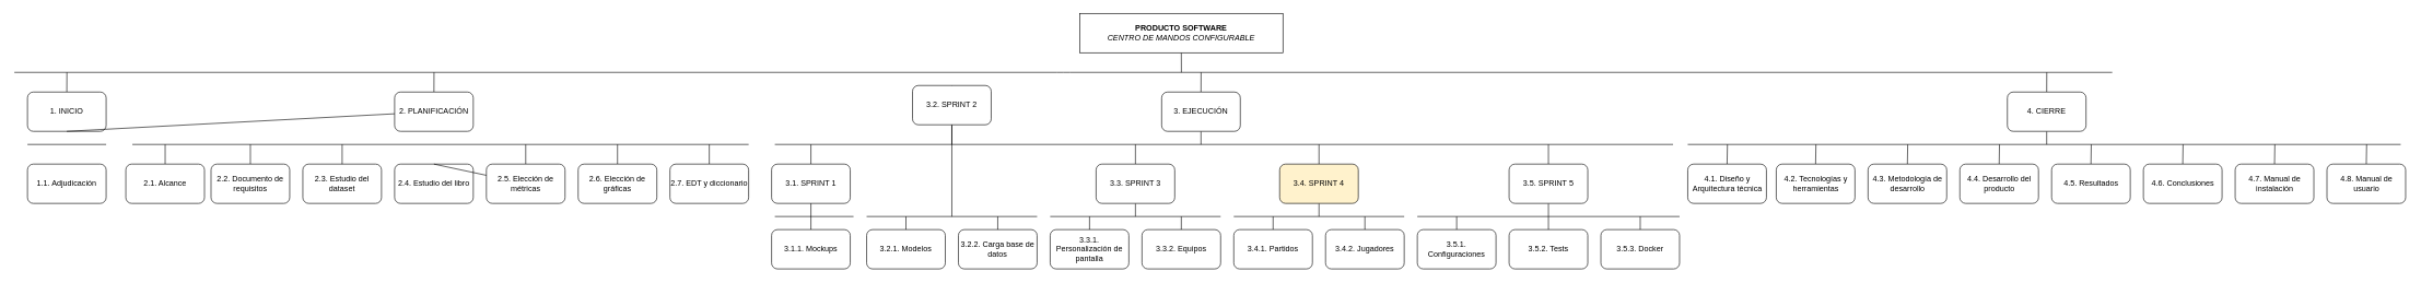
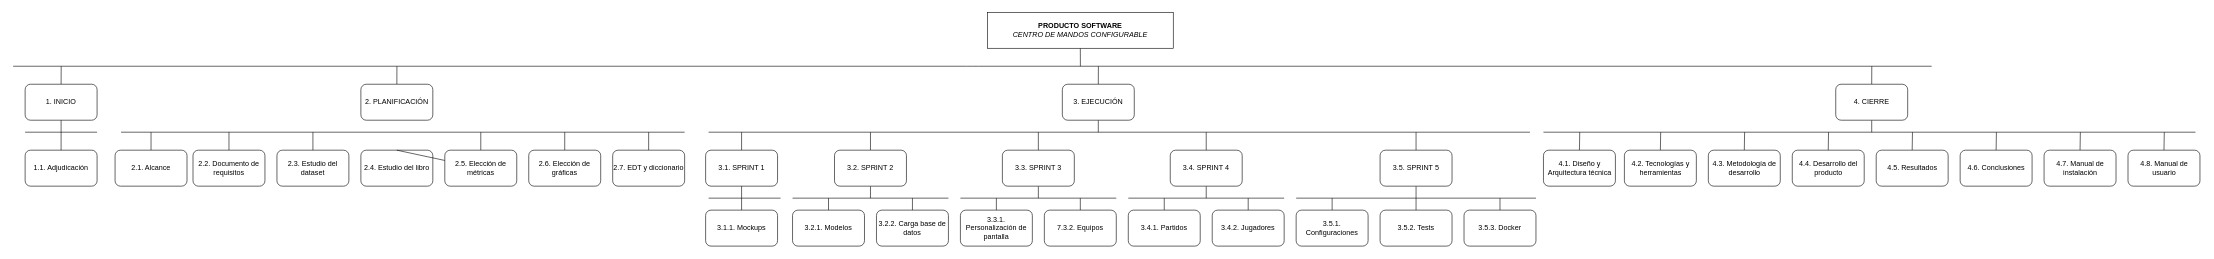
  <mxCell id="0" />
  <mxCell id="1" parent="0" />
  <mxCell id="2" style="edgeStyle=none;shape=connector;rounded=1;html=1;exitX=0.5;exitY=0;exitDx=0;exitDy=0;labelBackgroundColor=default;strokeColor=default;fontFamily=Helvetica;fontSize=11;fontColor=default;endArrow=none;" edge="1" parent="1" source="3"><mxGeometry relative="1" as="geometry"><mxPoint x="100.143" y="110" as="targetPoint" /></mxGeometry></mxCell>
  <mxCell id="3" value="1. INICIO" style="rounded=1;whiteSpace=wrap;html=1;" parent="1" vertex="1"><mxGeometry x="40" y="140" width="120" height="60" as="geometry" /></mxCell>
  <mxCell id="4" style="edgeStyle=none;shape=connector;rounded=1;html=1;exitX=0.5;exitY=1;exitDx=0;exitDy=0;labelBackgroundColor=default;strokeColor=default;fontFamily=Helvetica;fontSize=11;fontColor=default;endArrow=none;" edge="1" parent="1" source="5"><mxGeometry relative="1" as="geometry"><mxPoint x="1800.143" y="110" as="targetPoint" /></mxGeometry></mxCell>
  <mxCell id="5" value="&lt;b&gt;PRODUCTO SOFTWARE&lt;/b&gt;&lt;br&gt;&lt;i&gt;CENTRO DE MANDOS CONFIGURABLE&lt;/i&gt;" style="rounded=0;whiteSpace=wrap;html=1;" parent="1" vertex="1"><mxGeometry x="1645" y="20" width="310" height="60" as="geometry" /></mxCell>
  <mxCell id="6" style="edgeStyle=none;shape=connector;rounded=1;html=1;exitX=0.5;exitY=0;exitDx=0;exitDy=0;labelBackgroundColor=default;strokeColor=default;fontFamily=Helvetica;fontSize=11;fontColor=default;endArrow=none;" edge="1" parent="1" source="7"><mxGeometry relative="1" as="geometry"><mxPoint x="660.143" y="110" as="targetPoint" /></mxGeometry></mxCell>
  <mxCell id="7" value="2. PLANIFICACIÓN" style="rounded=1;whiteSpace=wrap;html=1;" parent="1" vertex="1"><mxGeometry x="600" y="140" width="120" height="60" as="geometry" /></mxCell>
  <mxCell id="8" style="edgeStyle=none;shape=connector;rounded=1;html=1;exitX=0.5;exitY=1;exitDx=0;exitDy=0;labelBackgroundColor=default;strokeColor=default;fontFamily=Helvetica;fontSize=11;fontColor=default;endArrow=none;" edge="1" parent="1" source="10"><mxGeometry relative="1" as="geometry"><mxPoint x="1830" y="220" as="targetPoint" /></mxGeometry></mxCell>
  <mxCell id="9" style="edgeStyle=none;shape=connector;rounded=1;html=1;exitX=0.5;exitY=0;exitDx=0;exitDy=0;labelBackgroundColor=default;strokeColor=default;fontFamily=Helvetica;fontSize=11;fontColor=default;endArrow=none;" edge="1" parent="1" source="10"><mxGeometry relative="1" as="geometry"><mxPoint x="1830.143" y="110" as="targetPoint" /></mxGeometry></mxCell>
  <mxCell id="10" value="3. EJECUCIÓN" style="rounded=1;whiteSpace=wrap;html=1;" parent="1" vertex="1"><mxGeometry x="1770" y="140" width="120" height="60" as="geometry" /></mxCell>
  <mxCell id="11" style="edgeStyle=none;shape=connector;rounded=1;html=1;exitX=0.5;exitY=1;exitDx=0;exitDy=0;labelBackgroundColor=default;strokeColor=default;fontFamily=Helvetica;fontSize=11;fontColor=default;endArrow=none;" edge="1" parent="1" source="13"><mxGeometry relative="1" as="geometry"><mxPoint x="3120" y="220" as="targetPoint" /></mxGeometry></mxCell>
  <mxCell id="12" style="edgeStyle=none;shape=connector;rounded=1;html=1;exitX=0.5;exitY=0;exitDx=0;exitDy=0;labelBackgroundColor=default;strokeColor=default;fontFamily=Helvetica;fontSize=11;fontColor=default;endArrow=none;" edge="1" parent="1" source="13"><mxGeometry relative="1" as="geometry"><mxPoint x="3120.143" y="110" as="targetPoint" /></mxGeometry></mxCell>
  <mxCell id="13" value="4. CIERRE" style="rounded=1;whiteSpace=wrap;html=1;" parent="1" vertex="1"><mxGeometry x="3060" y="140" width="120" height="60" as="geometry" /></mxCell>
  <mxCell id="14" value="1.1. Adjudicación" style="rounded=1;whiteSpace=wrap;html=1;" parent="1" vertex="1"><mxGeometry x="40" y="250" width="120" height="60" as="geometry" /></mxCell>
  <mxCell id="15" style="edgeStyle=none;shape=connector;rounded=1;html=1;exitX=0.5;exitY=0;exitDx=0;exitDy=0;labelBackgroundColor=default;strokeColor=default;fontFamily=Helvetica;fontSize=11;fontColor=default;endArrow=none;" edge="1" parent="1" source="16"><mxGeometry relative="1" as="geometry"><mxPoint x="250" y="220" as="targetPoint" /></mxGeometry></mxCell>
  <mxCell id="16" value="2.1. Alcance" style="rounded=1;whiteSpace=wrap;html=1;" parent="1" vertex="1"><mxGeometry x="190" y="250" width="120" height="60" as="geometry" /></mxCell>
  <mxCell id="17" style="edgeStyle=none;shape=connector;rounded=1;html=1;exitX=0.5;exitY=0;exitDx=0;exitDy=0;labelBackgroundColor=default;strokeColor=default;fontFamily=Helvetica;fontSize=11;fontColor=default;endArrow=none;" edge="1" parent="1" source="18"><mxGeometry relative="1" as="geometry"><mxPoint x="380" y="220" as="targetPoint" /></mxGeometry></mxCell>
  <mxCell id="18" value="2.2. Documento de requisitos" style="rounded=1;whiteSpace=wrap;html=1;" parent="1" vertex="1"><mxGeometry x="320" y="250" width="120" height="60" as="geometry" /></mxCell>
  <mxCell id="19" value="2.3. Estudio del dataset" style="rounded=1;whiteSpace=wrap;html=1;" parent="1" vertex="1"><mxGeometry x="460" y="250" width="120" height="60" as="geometry" /></mxCell>
  <mxCell id="20" value="2.4. Estudio del libro" style="rounded=1;whiteSpace=wrap;html=1;" parent="1" vertex="1"><mxGeometry x="600" y="250" width="120" height="60" as="geometry" /></mxCell>
  <mxCell id="21" style="edgeStyle=none;shape=connector;rounded=1;html=1;exitX=0.5;exitY=0;exitDx=0;exitDy=0;labelBackgroundColor=default;strokeColor=default;fontFamily=Helvetica;fontSize=11;fontColor=default;endArrow=none;" edge="1" parent="1" source="22"><mxGeometry relative="1" as="geometry"><mxPoint x="800" y="220" as="targetPoint" /></mxGeometry></mxCell>
  <mxCell id="22" value="2.5. Elección de métricas" style="rounded=1;whiteSpace=wrap;html=1;" parent="1" vertex="1"><mxGeometry x="740" y="250" width="120" height="60" as="geometry" /></mxCell>
  <mxCell id="23" style="edgeStyle=none;shape=connector;rounded=1;html=1;exitX=0.5;exitY=0;exitDx=0;exitDy=0;labelBackgroundColor=default;strokeColor=default;fontFamily=Helvetica;fontSize=11;fontColor=default;endArrow=none;" edge="1" parent="1" source="24"><mxGeometry relative="1" as="geometry"><mxPoint x="940" y="220" as="targetPoint" /></mxGeometry></mxCell>
  <mxCell id="24" value="2.6. Elección de gráficas" style="rounded=1;whiteSpace=wrap;html=1;" parent="1" vertex="1"><mxGeometry x="880" y="250" width="120" height="60" as="geometry" /></mxCell>
  <mxCell id="25" style="edgeStyle=none;shape=connector;rounded=1;html=1;exitX=0.5;exitY=0;exitDx=0;exitDy=0;labelBackgroundColor=default;strokeColor=default;fontFamily=Helvetica;fontSize=11;fontColor=default;endArrow=none;" edge="1" parent="1" source="26"><mxGeometry relative="1" as="geometry"><mxPoint x="1080" y="220" as="targetPoint" /></mxGeometry></mxCell>
  <mxCell id="26" value="2.7. EDT y diccionario" style="rounded=1;whiteSpace=wrap;html=1;" parent="1" vertex="1"><mxGeometry x="1020" y="250" width="120" height="60" as="geometry" /></mxCell>
  <mxCell id="27" style="edgeStyle=none;shape=connector;rounded=1;html=1;exitX=0.5;exitY=0;exitDx=0;exitDy=0;labelBackgroundColor=default;strokeColor=default;fontFamily=Helvetica;fontSize=11;fontColor=default;endArrow=none;" edge="1" parent="1" source="28"><mxGeometry relative="1" as="geometry"><mxPoint x="1235" y="220" as="targetPoint" /></mxGeometry></mxCell>
  <mxCell id="28" value="3.1. SPRINT 1" style="rounded=1;whiteSpace=wrap;html=1;" parent="1" vertex="1"><mxGeometry x="1175" y="250" width="120" height="60" as="geometry" /></mxCell>
  <mxCell id="29" style="edgeStyle=none;shape=connector;rounded=1;html=1;exitX=0.5;exitY=0;exitDx=0;exitDy=0;labelBackgroundColor=default;strokeColor=default;fontFamily=Helvetica;fontSize=11;fontColor=default;endArrow=none;" edge="1" parent="1" source="31"><mxGeometry relative="1" as="geometry"><mxPoint x="1450" y="220" as="targetPoint" /></mxGeometry></mxCell>
  <mxCell id="30" style="edgeStyle=none;shape=connector;rounded=1;html=1;exitX=0.5;exitY=1;exitDx=0;exitDy=0;labelBackgroundColor=default;strokeColor=default;fontFamily=Helvetica;fontSize=11;fontColor=default;endArrow=none;" edge="1" parent="1" source="31"><mxGeometry relative="1" as="geometry"><mxPoint x="1450" y="330" as="targetPoint" /></mxGeometry></mxCell>
- <mxCell id="31" value="3.2. SPRINT 2" style="rounded=1;whiteSpace=wrap;html=1;" parent="1" vertex="1"><mxGeometry x="1390" y="130" width="120" height="60" as="geometry" /></mxCell>
+ <mxCell id="31" value="3.2. SPRINT 2" style="rounded=1;whiteSpace=wrap;html=1;" parent="1" vertex="1"><mxGeometry x="1390" y="250" width="120" height="60" as="geometry" /></mxCell>
  <mxCell id="32" style="edgeStyle=none;shape=connector;rounded=1;html=1;exitX=0.5;exitY=0;exitDx=0;exitDy=0;labelBackgroundColor=default;strokeColor=default;fontFamily=Helvetica;fontSize=11;fontColor=default;endArrow=none;" edge="1" parent="1" source="34"><mxGeometry relative="1" as="geometry"><mxPoint x="1730" y="220" as="targetPoint" /></mxGeometry></mxCell>
  <mxCell id="33" style="edgeStyle=none;shape=connector;rounded=1;html=1;exitX=0.5;exitY=1;exitDx=0;exitDy=0;labelBackgroundColor=default;strokeColor=default;fontFamily=Helvetica;fontSize=11;fontColor=default;endArrow=none;" edge="1" parent="1" source="34"><mxGeometry relative="1" as="geometry"><mxPoint x="1730" y="330" as="targetPoint" /></mxGeometry></mxCell>
  <mxCell id="34" value="3.3. SPRINT 3" style="rounded=1;whiteSpace=wrap;html=1;" parent="1" vertex="1"><mxGeometry x="1670" y="250" width="120" height="60" as="geometry" /></mxCell>
  <mxCell id="35" style="edgeStyle=none;shape=connector;rounded=1;html=1;exitX=0.5;exitY=0;exitDx=0;exitDy=0;labelBackgroundColor=default;strokeColor=default;fontFamily=Helvetica;fontSize=11;fontColor=default;endArrow=none;" edge="1" parent="1" source="37"><mxGeometry relative="1" as="geometry"><mxPoint x="2010" y="220" as="targetPoint" /></mxGeometry></mxCell>
  <mxCell id="36" style="edgeStyle=none;shape=connector;rounded=1;html=1;exitX=0.5;exitY=1;exitDx=0;exitDy=0;labelBackgroundColor=default;strokeColor=default;fontFamily=Helvetica;fontSize=11;fontColor=default;endArrow=none;" edge="1" parent="1" source="37"><mxGeometry relative="1" as="geometry"><mxPoint x="2010" y="330" as="targetPoint" /></mxGeometry></mxCell>
- <mxCell id="37" value="3.4. SPRINT 4" style="rounded=1;whiteSpace=wrap;html=1;fillColor=#fff2cc;" parent="1" vertex="1"><mxGeometry x="1950" y="250" width="120" height="60" as="geometry" /></mxCell>
+ <mxCell id="37" value="3.4. SPRINT 4" style="rounded=1;whiteSpace=wrap;html=1;" parent="1" vertex="1"><mxGeometry x="1950" y="250" width="120" height="60" as="geometry" /></mxCell>
  <mxCell id="38" style="edgeStyle=none;shape=connector;rounded=1;html=1;exitX=0.5;exitY=0;exitDx=0;exitDy=0;labelBackgroundColor=default;strokeColor=default;fontFamily=Helvetica;fontSize=11;fontColor=default;endArrow=none;" edge="1" parent="1" source="40"><mxGeometry relative="1" as="geometry"><mxPoint x="2360" y="220" as="targetPoint" /></mxGeometry></mxCell>
  <mxCell id="39" style="edgeStyle=none;shape=connector;rounded=1;html=1;exitX=0.5;exitY=1;exitDx=0;exitDy=0;labelBackgroundColor=default;strokeColor=default;fontFamily=Helvetica;fontSize=11;fontColor=default;endArrow=none;" edge="1" parent="1" source="40"><mxGeometry relative="1" as="geometry"><mxPoint x="2360" y="330" as="targetPoint" /></mxGeometry></mxCell>
  <mxCell id="40" value="3.5. SPRINT 5" style="rounded=1;whiteSpace=wrap;html=1;" parent="1" vertex="1"><mxGeometry x="2300" y="250" width="120" height="60" as="geometry" /></mxCell>
  <mxCell id="41" style="edgeStyle=none;shape=connector;rounded=1;html=1;exitX=0.5;exitY=0;exitDx=0;exitDy=0;entryX=0.5;entryY=1;entryDx=0;entryDy=0;labelBackgroundColor=default;strokeColor=default;fontFamily=Helvetica;fontSize=11;fontColor=default;endArrow=none;" edge="1" parent="1" source="42" target="28"><mxGeometry relative="1" as="geometry" /></mxCell>
  <mxCell id="42" value="3.1.1. Mockups" style="rounded=1;whiteSpace=wrap;html=1;" parent="1" vertex="1"><mxGeometry x="1175" y="350" width="120" height="60" as="geometry" /></mxCell>
  <mxCell id="43" style="edgeStyle=none;shape=connector;rounded=1;html=1;exitX=0.5;exitY=0;exitDx=0;exitDy=0;labelBackgroundColor=default;strokeColor=default;fontFamily=Helvetica;fontSize=11;fontColor=default;endArrow=none;" edge="1" parent="1" source="44"><mxGeometry relative="1" as="geometry"><mxPoint x="1380" y="330" as="targetPoint" /></mxGeometry></mxCell>
  <mxCell id="44" value="3.2.1. Modelos" style="rounded=1;whiteSpace=wrap;html=1;" parent="1" vertex="1"><mxGeometry x="1320" y="350" width="120" height="60" as="geometry" /></mxCell>
  <mxCell id="45" style="edgeStyle=none;shape=connector;rounded=1;html=1;exitX=0.5;exitY=0;exitDx=0;exitDy=0;labelBackgroundColor=default;strokeColor=default;fontFamily=Helvetica;fontSize=11;fontColor=default;endArrow=none;" edge="1" parent="1" source="46"><mxGeometry relative="1" as="geometry"><mxPoint x="1520" y="330" as="targetPoint" /></mxGeometry></mxCell>
  <mxCell id="46" value="3.2.2. Carga base de datos" style="rounded=1;whiteSpace=wrap;html=1;" parent="1" vertex="1"><mxGeometry x="1460" y="350" width="120" height="60" as="geometry" /></mxCell>
  <mxCell id="47" style="edgeStyle=none;shape=connector;rounded=1;html=1;exitX=0.5;exitY=0;exitDx=0;exitDy=0;labelBackgroundColor=default;strokeColor=default;fontFamily=Helvetica;fontSize=11;fontColor=default;endArrow=none;" edge="1" parent="1" source="48"><mxGeometry relative="1" as="geometry"><mxPoint x="1660" y="330" as="targetPoint" /></mxGeometry></mxCell>
  <mxCell id="48" value="3.3.1. Personalización de pantalla" style="rounded=1;whiteSpace=wrap;html=1;" parent="1" vertex="1"><mxGeometry x="1600" y="350" width="120" height="60" as="geometry" /></mxCell>
  <mxCell id="49" style="edgeStyle=none;shape=connector;rounded=1;html=1;exitX=0.5;exitY=0;exitDx=0;exitDy=0;labelBackgroundColor=default;strokeColor=default;fontFamily=Helvetica;fontSize=11;fontColor=default;endArrow=none;" edge="1" parent="1" source="50"><mxGeometry relative="1" as="geometry"><mxPoint x="1800" y="330" as="targetPoint" /></mxGeometry></mxCell>
- <mxCell id="50" value="3.3.2. Equipos" style="rounded=1;whiteSpace=wrap;html=1;" parent="1" vertex="1"><mxGeometry x="1740" y="350" width="120" height="60" as="geometry" /></mxCell>
+ <mxCell id="50" value="7.3.2. Equipos" style="rounded=1;whiteSpace=wrap;html=1;" parent="1" vertex="1"><mxGeometry x="1740" y="350" width="120" height="60" as="geometry" /></mxCell>
  <mxCell id="51" style="edgeStyle=none;shape=connector;rounded=1;html=1;exitX=0.5;exitY=0;exitDx=0;exitDy=0;labelBackgroundColor=default;strokeColor=default;fontFamily=Helvetica;fontSize=11;fontColor=default;endArrow=none;" edge="1" parent="1" source="52"><mxGeometry relative="1" as="geometry"><mxPoint x="1940" y="330" as="targetPoint" /></mxGeometry></mxCell>
  <mxCell id="52" value="3.4.1. Partidos" style="rounded=1;whiteSpace=wrap;html=1;" parent="1" vertex="1"><mxGeometry x="1880" y="350" width="120" height="60" as="geometry" /></mxCell>
  <mxCell id="53" style="edgeStyle=none;shape=connector;rounded=1;html=1;exitX=0.5;exitY=0;exitDx=0;exitDy=0;labelBackgroundColor=default;strokeColor=default;fontFamily=Helvetica;fontSize=11;fontColor=default;endArrow=none;" edge="1" parent="1" source="54"><mxGeometry relative="1" as="geometry"><mxPoint x="2080" y="330" as="targetPoint" /></mxGeometry></mxCell>
  <mxCell id="54" value="3.4.2. Jugadores" style="rounded=1;whiteSpace=wrap;html=1;" parent="1" vertex="1"><mxGeometry x="2020" y="350" width="120" height="60" as="geometry" /></mxCell>
  <mxCell id="55" style="edgeStyle=none;shape=connector;rounded=1;html=1;exitX=0.5;exitY=0;exitDx=0;exitDy=0;labelBackgroundColor=default;strokeColor=default;fontFamily=Helvetica;fontSize=11;fontColor=default;endArrow=none;" edge="1" parent="1" source="56"><mxGeometry relative="1" as="geometry"><mxPoint x="2220" y="330" as="targetPoint" /></mxGeometry></mxCell>
  <mxCell id="56" value="3.5.1. Configuraciones" style="rounded=1;whiteSpace=wrap;html=1;" parent="1" vertex="1"><mxGeometry x="2160" y="350" width="120" height="60" as="geometry" /></mxCell>
  <mxCell id="57" style="edgeStyle=none;shape=connector;rounded=1;html=1;exitX=0.5;exitY=0;exitDx=0;exitDy=0;labelBackgroundColor=default;strokeColor=default;fontFamily=Helvetica;fontSize=11;fontColor=default;endArrow=none;" edge="1" parent="1" source="58"><mxGeometry relative="1" as="geometry"><mxPoint x="2360" y="330" as="targetPoint" /></mxGeometry></mxCell>
  <mxCell id="58" value="3.5.2. Tests" style="rounded=1;whiteSpace=wrap;html=1;" parent="1" vertex="1"><mxGeometry x="2300" y="350" width="120" height="60" as="geometry" /></mxCell>
  <mxCell id="59" style="edgeStyle=none;shape=connector;rounded=1;html=1;exitX=0.5;exitY=0;exitDx=0;exitDy=0;labelBackgroundColor=default;strokeColor=default;fontFamily=Helvetica;fontSize=11;fontColor=default;endArrow=none;" edge="1" parent="1" source="60"><mxGeometry relative="1" as="geometry"><mxPoint x="2500" y="330" as="targetPoint" /></mxGeometry></mxCell>
  <mxCell id="60" value="3.5.3. Docker" style="rounded=1;whiteSpace=wrap;html=1;" parent="1" vertex="1"><mxGeometry x="2440" y="350" width="120" height="60" as="geometry" /></mxCell>
  <mxCell id="61" style="edgeStyle=none;shape=connector;rounded=1;html=1;exitX=0.5;exitY=0;exitDx=0;exitDy=0;labelBackgroundColor=default;strokeColor=default;fontFamily=Helvetica;fontSize=11;fontColor=default;endArrow=none;" edge="1" parent="1" source="62"><mxGeometry relative="1" as="geometry"><mxPoint x="2633" y="220" as="targetPoint" /></mxGeometry></mxCell>
  <mxCell id="62" value="4.1. Diseño y Arquitectura técnica" style="rounded=1;whiteSpace=wrap;html=1;" parent="1" vertex="1"><mxGeometry x="2572.5" y="250" width="120" height="60" as="geometry" /></mxCell>
  <mxCell id="63" style="edgeStyle=none;shape=connector;rounded=1;html=1;exitX=0.5;exitY=0;exitDx=0;exitDy=0;labelBackgroundColor=default;strokeColor=default;fontFamily=Helvetica;fontSize=11;fontColor=default;endArrow=none;" edge="1" parent="1" source="64"><mxGeometry relative="1" as="geometry"><mxPoint x="2768" y="220" as="targetPoint" /></mxGeometry></mxCell>
  <mxCell id="64" value="4.2. Tecnologías y herramientas" style="rounded=1;whiteSpace=wrap;html=1;" parent="1" vertex="1"><mxGeometry x="2707.5" y="250" width="120" height="60" as="geometry" /></mxCell>
  <mxCell id="65" style="edgeStyle=none;shape=connector;rounded=1;html=1;exitX=0.5;exitY=0;exitDx=0;exitDy=0;labelBackgroundColor=default;strokeColor=default;fontFamily=Helvetica;fontSize=11;fontColor=default;endArrow=none;" edge="1" parent="1" source="66"><mxGeometry relative="1" as="geometry"><mxPoint x="2908" y="220" as="targetPoint" /></mxGeometry></mxCell>
  <mxCell id="66" value="4.3. Metodología de desarrollo" style="rounded=1;whiteSpace=wrap;html=1;" parent="1" vertex="1"><mxGeometry x="2847.5" y="250" width="120" height="60" as="geometry" /></mxCell>
  <mxCell id="67" style="edgeStyle=none;shape=connector;rounded=1;html=1;exitX=0.5;exitY=0;exitDx=0;exitDy=0;labelBackgroundColor=default;strokeColor=default;fontFamily=Helvetica;fontSize=11;fontColor=default;endArrow=none;" edge="1" parent="1" source="68"><mxGeometry relative="1" as="geometry"><mxPoint x="3048" y="220" as="targetPoint" /></mxGeometry></mxCell>
  <mxCell id="68" value="4.4. Desarrollo del producto" style="rounded=1;whiteSpace=wrap;html=1;" parent="1" vertex="1"><mxGeometry x="2987.5" y="250" width="120" height="60" as="geometry" /></mxCell>
  <mxCell id="69" style="edgeStyle=none;shape=connector;rounded=1;html=1;exitX=0.5;exitY=0;exitDx=0;exitDy=0;labelBackgroundColor=default;strokeColor=default;fontFamily=Helvetica;fontSize=11;fontColor=default;endArrow=none;" edge="1" parent="1" source="70"><mxGeometry relative="1" as="geometry"><mxPoint x="3188" y="220" as="targetPoint" /></mxGeometry></mxCell>
  <mxCell id="70" value="4.5. Resultados" style="rounded=1;whiteSpace=wrap;html=1;" parent="1" vertex="1"><mxGeometry x="3127.5" y="250" width="120" height="60" as="geometry" /></mxCell>
  <mxCell id="71" style="edgeStyle=none;shape=connector;rounded=1;html=1;exitX=0.5;exitY=0;exitDx=0;exitDy=0;labelBackgroundColor=default;strokeColor=default;fontFamily=Helvetica;fontSize=11;fontColor=default;endArrow=none;" edge="1" parent="1" source="72"><mxGeometry relative="1" as="geometry"><mxPoint x="3328" y="220" as="targetPoint" /></mxGeometry></mxCell>
  <mxCell id="72" value="4.6. Conclusiones" style="rounded=1;whiteSpace=wrap;html=1;" parent="1" vertex="1"><mxGeometry x="3267.5" y="250" width="120" height="60" as="geometry" /></mxCell>
  <mxCell id="73" style="edgeStyle=none;shape=connector;rounded=1;html=1;exitX=0.5;exitY=0;exitDx=0;exitDy=0;labelBackgroundColor=default;strokeColor=default;fontFamily=Helvetica;fontSize=11;fontColor=default;endArrow=none;" edge="1" parent="1" source="74"><mxGeometry relative="1" as="geometry"><mxPoint x="3468" y="220" as="targetPoint" /></mxGeometry></mxCell>
  <mxCell id="74" value="4.7. Manual de instalación" style="rounded=1;whiteSpace=wrap;html=1;" parent="1" vertex="1"><mxGeometry x="3407.5" y="250" width="120" height="60" as="geometry" /></mxCell>
  <mxCell id="75" style="edgeStyle=none;shape=connector;rounded=1;html=1;exitX=0.5;exitY=0;exitDx=0;exitDy=0;labelBackgroundColor=default;strokeColor=default;fontFamily=Helvetica;fontSize=11;fontColor=default;endArrow=none;" edge="1" parent="1" source="76"><mxGeometry relative="1" as="geometry"><mxPoint x="3608" y="220" as="targetPoint" /></mxGeometry></mxCell>
  <mxCell id="76" value="4.8. Manual de usuario" style="rounded=1;whiteSpace=wrap;html=1;" parent="1" vertex="1"><mxGeometry x="3547.5" y="250" width="120" height="60" as="geometry" /></mxCell>
  <mxCell id="77" value="" style="endArrow=none;html=1;" edge="1" parent="1"><mxGeometry width="50" height="50" relative="1" as="geometry"><mxPoint x="40" y="220" as="sourcePoint" /><mxPoint x="160" y="220" as="targetPoint" /></mxGeometry></mxCell>
- <mxCell id="78" value="" style="endArrow=none;html=1;exitX=0.5;exitY=1;exitDx=0;exitDy=0;" edge="1" parent="1" source="3" target="7"><mxGeometry width="50" height="50" relative="1" as="geometry"><mxPoint x="50" y="230" as="sourcePoint" /><mxPoint x="170" y="230" as="targetPoint" /></mxGeometry></mxCell>
+ <mxCell id="78" value="" style="endArrow=none;html=1;exitX=0.5;exitY=1;exitDx=0;exitDy=0;" edge="1" parent="1" source="3" target="14"><mxGeometry width="50" height="50" relative="1" as="geometry"><mxPoint x="50" y="230" as="sourcePoint" /><mxPoint x="170" y="230" as="targetPoint" /></mxGeometry></mxCell>
  <mxCell id="79" value="" style="endArrow=none;html=1;" edge="1" parent="1"><mxGeometry width="50" height="50" relative="1" as="geometry"><mxPoint x="200" y="220" as="sourcePoint" /><mxPoint x="1140" y="220" as="targetPoint" /></mxGeometry></mxCell>
  <mxCell id="80" value="" style="endArrow=none;html=1;exitX=0.5;exitY=0;exitDx=0;exitDy=0;" edge="1" parent="1" source="20" target="22"><mxGeometry width="50" height="50" relative="1" as="geometry"><mxPoint x="70" y="250" as="sourcePoint" /><mxPoint x="190" y="250" as="targetPoint" /></mxGeometry></mxCell>
  <mxCell id="81" value="" style="endArrow=none;html=1;entryX=0.5;entryY=0;entryDx=0;entryDy=0;" edge="1" parent="1" target="19"><mxGeometry width="50" height="50" relative="1" as="geometry"><mxPoint x="520" y="220" as="sourcePoint" /><mxPoint x="670" y="210" as="targetPoint" /></mxGeometry></mxCell>
  <mxCell id="82" value="" style="endArrow=none;html=1;" edge="1" parent="1"><mxGeometry width="50" height="50" relative="1" as="geometry"><mxPoint x="1180" y="220" as="sourcePoint" /><mxPoint x="2550" y="220" as="targetPoint" /></mxGeometry></mxCell>
  <mxCell id="83" value="" style="endArrow=none;html=1;rounded=1;labelBackgroundColor=default;strokeColor=default;fontFamily=Helvetica;fontSize=11;fontColor=default;shape=connector;" edge="1" parent="1"><mxGeometry width="50" height="50" relative="1" as="geometry"><mxPoint x="1180" y="330" as="sourcePoint" /><mxPoint x="1300" y="330" as="targetPoint" /></mxGeometry></mxCell>
  <mxCell id="84" value="" style="endArrow=none;html=1;rounded=1;labelBackgroundColor=default;strokeColor=default;fontFamily=Helvetica;fontSize=11;fontColor=default;shape=connector;" edge="1" parent="1"><mxGeometry width="50" height="50" relative="1" as="geometry"><mxPoint x="1320" y="330" as="sourcePoint" /><mxPoint x="1580" y="330" as="targetPoint" /></mxGeometry></mxCell>
  <mxCell id="85" value="" style="endArrow=none;html=1;rounded=1;labelBackgroundColor=default;strokeColor=default;fontFamily=Helvetica;fontSize=11;fontColor=default;shape=connector;" edge="1" parent="1"><mxGeometry width="50" height="50" relative="1" as="geometry"><mxPoint x="1600" y="330" as="sourcePoint" /><mxPoint x="1860" y="330" as="targetPoint" /></mxGeometry></mxCell>
  <mxCell id="86" value="" style="endArrow=none;html=1;rounded=1;labelBackgroundColor=default;strokeColor=default;fontFamily=Helvetica;fontSize=11;fontColor=default;shape=connector;" edge="1" parent="1"><mxGeometry width="50" height="50" relative="1" as="geometry"><mxPoint x="1880" y="330" as="sourcePoint" /><mxPoint x="2140" y="330" as="targetPoint" /></mxGeometry></mxCell>
  <mxCell id="87" value="" style="endArrow=none;html=1;rounded=1;labelBackgroundColor=default;strokeColor=default;fontFamily=Helvetica;fontSize=11;fontColor=default;shape=connector;" edge="1" parent="1"><mxGeometry width="50" height="50" relative="1" as="geometry"><mxPoint x="2160" y="330" as="sourcePoint" /><mxPoint x="2560" y="330" as="targetPoint" /></mxGeometry></mxCell>
  <mxCell id="88" value="" style="endArrow=none;html=1;" edge="1" parent="1"><mxGeometry width="50" height="50" relative="1" as="geometry"><mxPoint x="2572.5" y="220" as="sourcePoint" /><mxPoint x="3660" y="220" as="targetPoint" /></mxGeometry></mxCell>
  <mxCell id="89" value="" style="endArrow=none;html=1;" edge="1" parent="1"><mxGeometry width="50" height="50" relative="1" as="geometry"><mxPoint x="20" y="110" as="sourcePoint" /><mxPoint x="3220" y="110" as="targetPoint" /><Array as="points"><mxPoint x="1620" y="110" /></Array></mxGeometry></mxCell>
